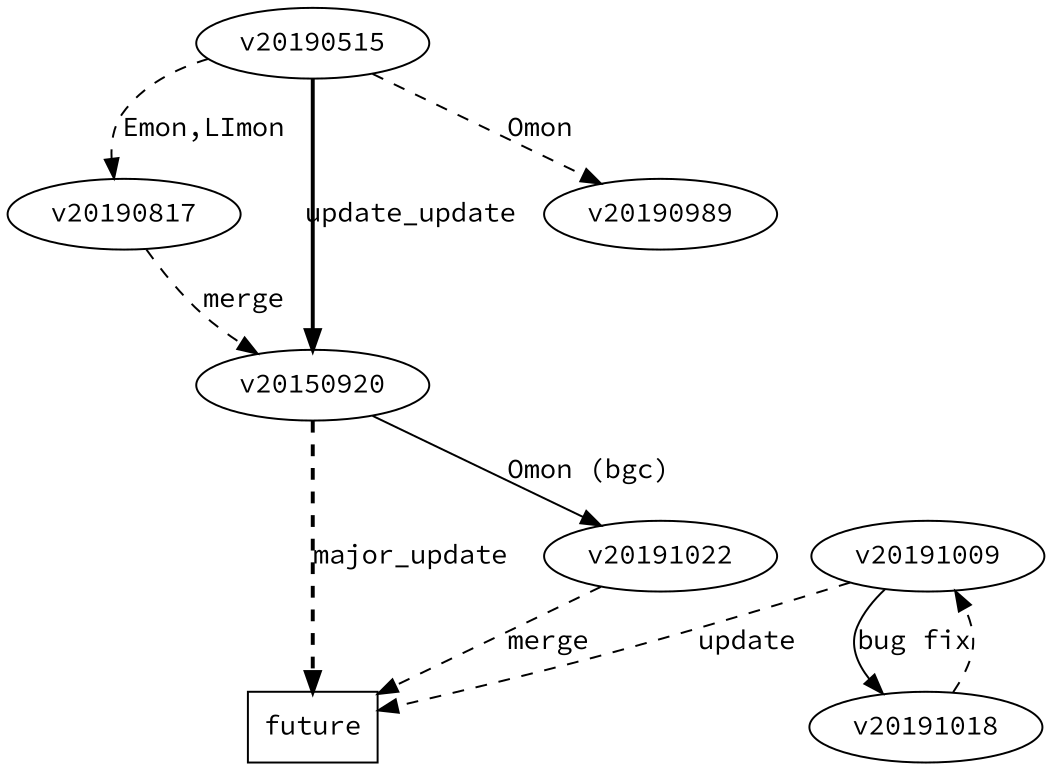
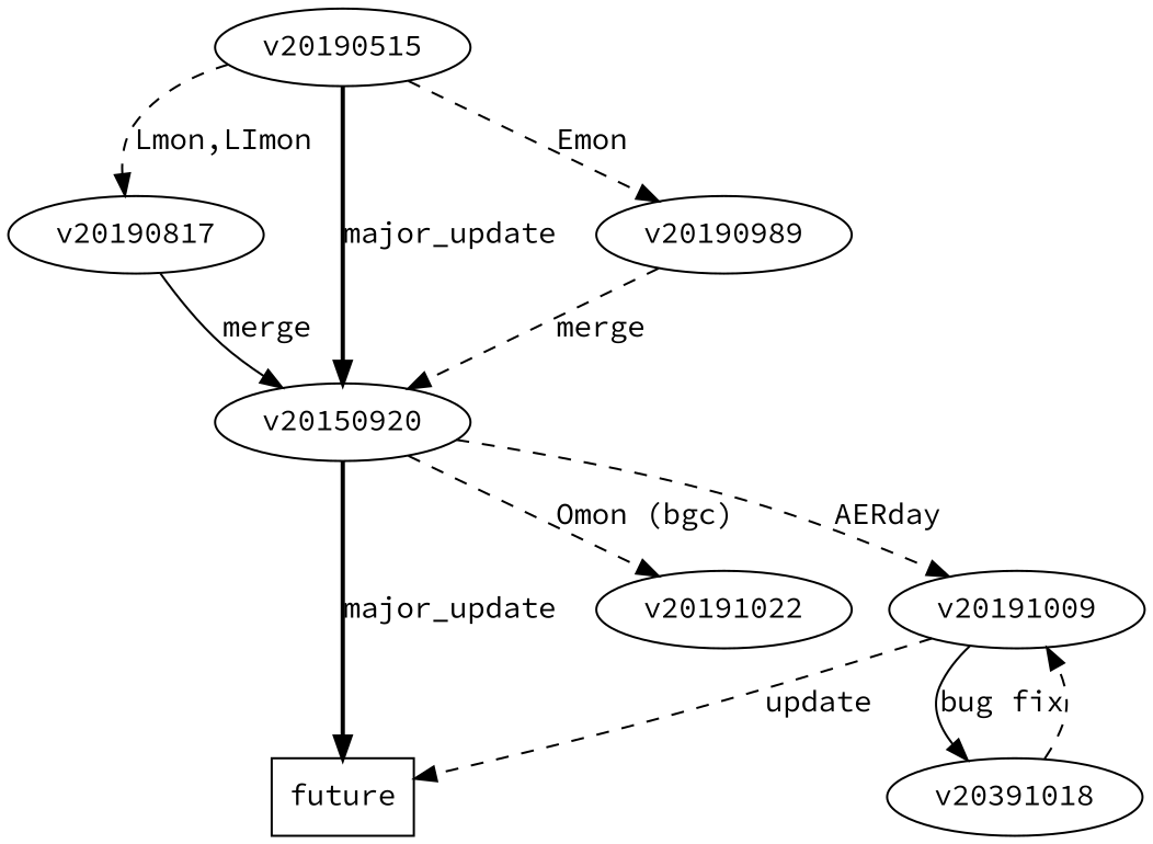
  digraph {
    fontname="Source Code Pro"
    node [fontname="Source Code Pro"]
    edge [fontname="Source Code Pro" style=dashed]
    n1 [label=v20190817]
    n2 [label=v20150920]
    future [shape=box]
    v20191022
    v20191009
    n6 [label=v20190515]
    n7 [label=v20190989]
-   v20191018
-   n1 -> n2 [label=merge]
-   n2 -> future [label=major_update penwidth=2.0 weight=3]
-   n2 -> v20191022 [label="Omon (bgc)" style=solid weight=1]
-   v20191022 -> future [label=merge weight=1]
+   v20191018 [label=v20391018]
+   n1 -> n2 [label=merge style=solid]
+   n2 -> future [label=major_update penwidth=2.0 weight=3 style=""]
+   n2 -> v20191022 [label="Omon (bgc)" weight=1]
+   n2 -> v20191009 [label=AERday wegith=1]
    v20191009 -> future [label=update weight=1]
    v20191009 -> v20191018 [label="bug fix" style=solid wegith=1]
-   n6 -> n1 [label="Emon,LImon"]
-   n6 -> n2 [label=update_update penwidth=2.0 weight=2 style=""]
-   n6 -> n7 [label=Omon]
+   n6 -> n1 [label="Lmon,LImon"]
+   n6 -> n2 [label=major_update penwidth=2.0 weight=2 style=""]
+   n6 -> n7 [label=Emon]
+   n7 -> n2 [label=merge]
    v20191018 -> v20191009 [weight=1]
  }
